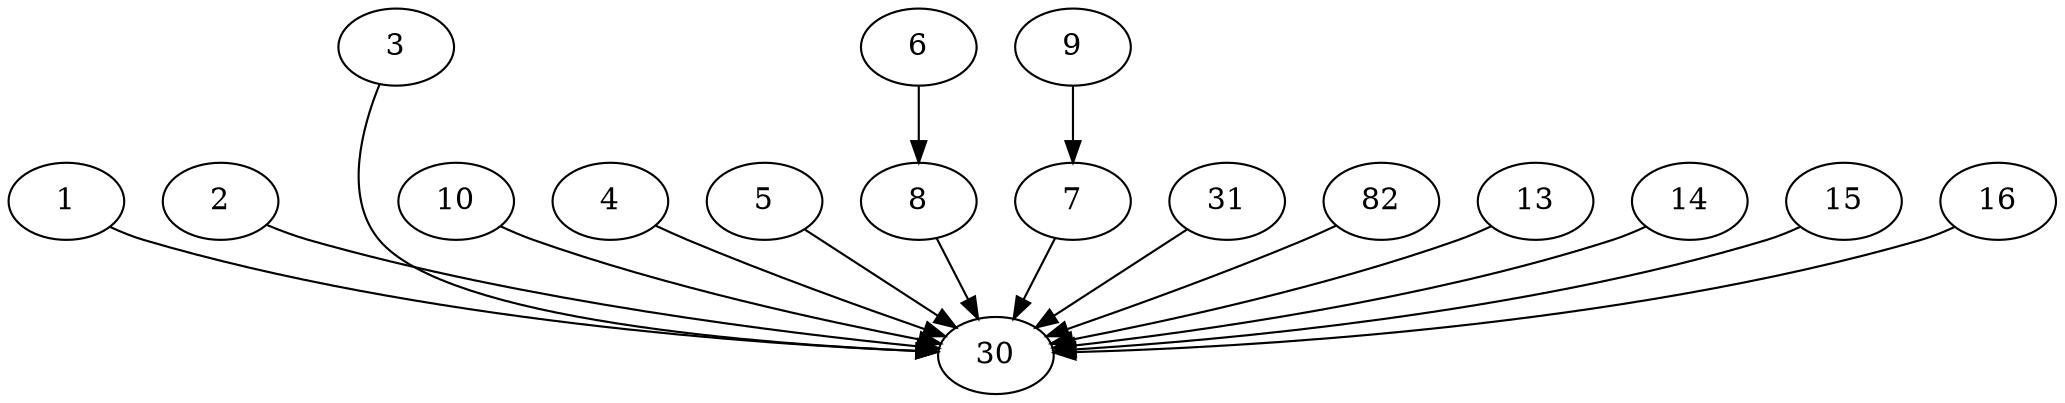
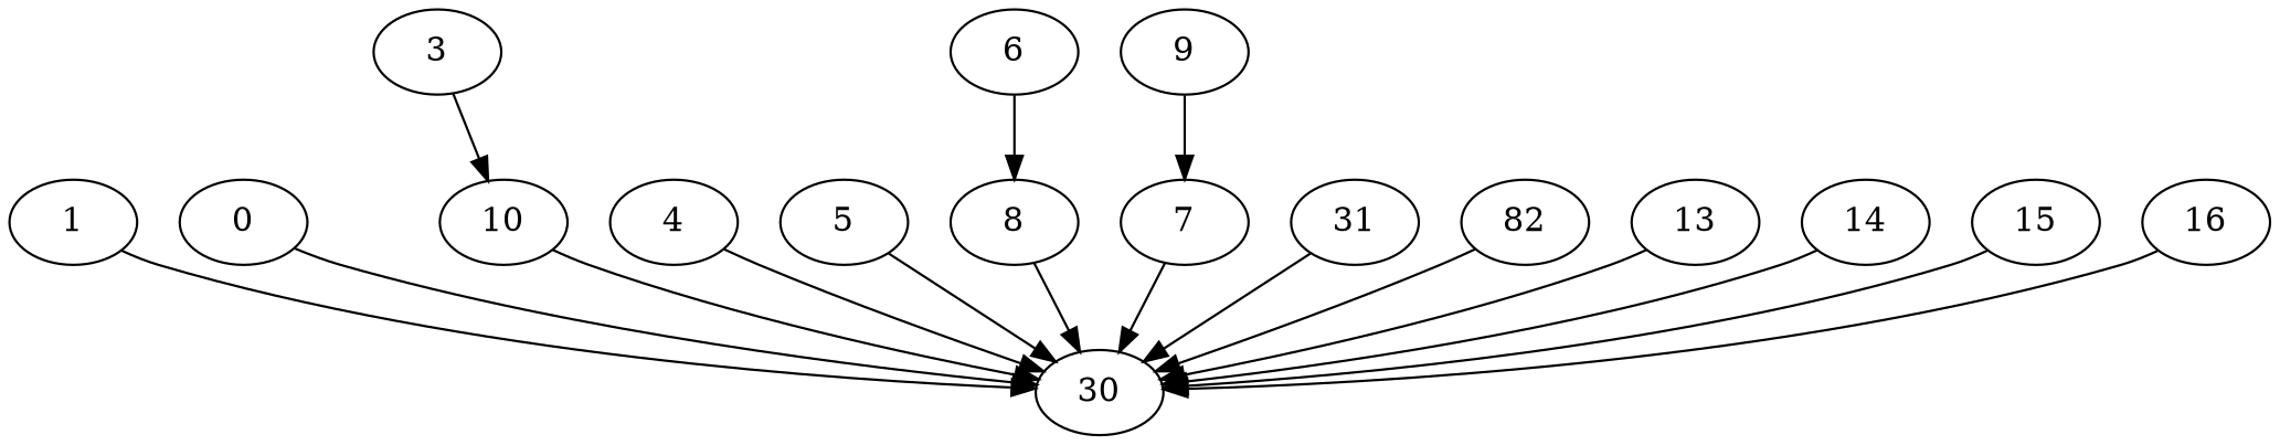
  digraph {
    node [Weight=6]
    edge [Weight=4]
    1 [Weight=7]
    30 [Weight=10]
-   2 [Weight=8]
+   2 [Weight=8 label=0]
    3
    4 [Weight=8]
    5 [Weight=10]
    6 [Weight=10]
    8 [Weight=7]
    7 [Weight=2]
    9 [Weight=2]
    10
    n12 [label=31]
    n13 [Weight=3 label=82]
    13 [Weight=8]
    14 [Weight=2]
    15 [Weight=3]
    16
    1 -> 30 [Weight=2]
    2 -> 30 [Weight=10]
-   3 -> 30 [Weight=2]
+   3 -> 10 [Weight=2]
    4 -> 30 [Weight=7]
    5 -> 30
    6 -> 8 [Weight=8]
    8 -> 30
    7 -> 30
    9 -> 7 [Weight=7]
    10 -> 30
    n12 -> 30 [Weight=6]
    n13 -> 30
    13 -> 30 [Weight=12]
    14 -> 30
    15 -> 30 [Weight=8]
    16 -> 30
  }
